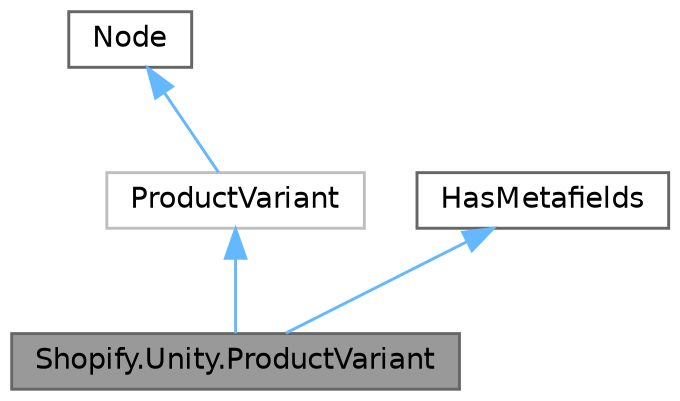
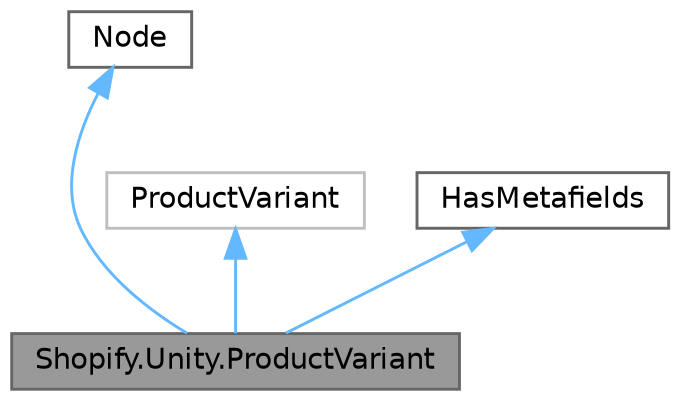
  digraph {
    node [color=gray40 fillcolor=white fontname=Helvetica fontsize=10 shape=box style=filled]
    edge [color=steelblue1 dir=back fontname=Helvetica fontsize=10 labelfontname=Helvetica labelfontsize=10 style=solid]
    n1 [fillcolor=grey60 fontcolor=black height=0.2 label="Shopify.Unity.ProductVariant" width=0.4]
    n2 [color=grey75 height=0.2 label=ProductVariant width=0.4]
    n3 [height=0.2 label=HasMetafields width=0.4]
    n4 [height=0.2 label="Node" width=0.4]
    n2 -> n1
    n3 -> n1
-   n4 -> n2
+   n4 -> n1
  }
